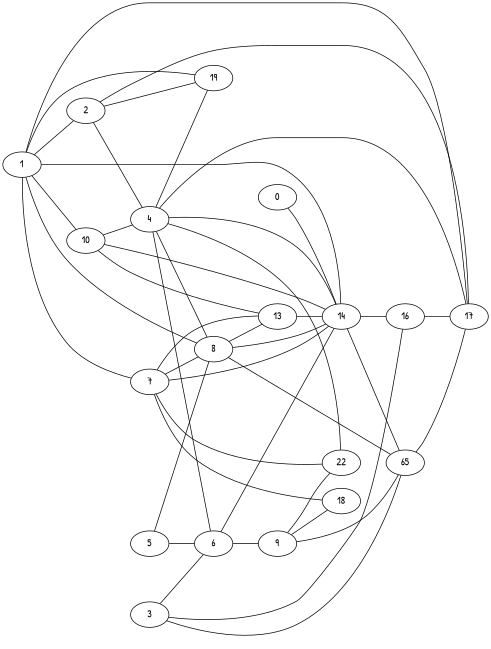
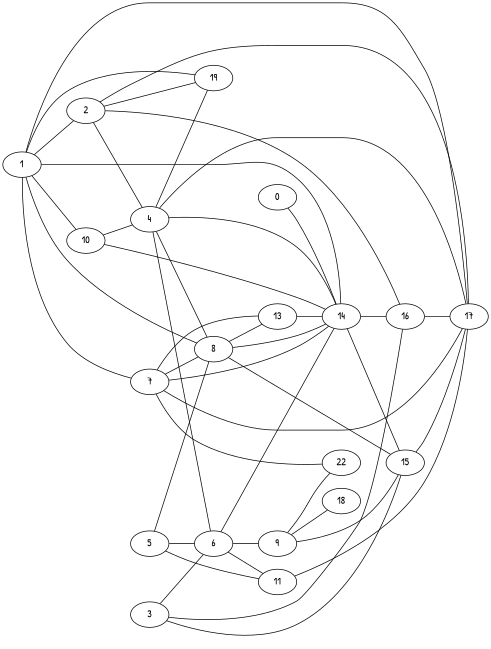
  graph {
    fontname="Patrick Hand"
    rankdir=LR
    node [fontname="Patrick Hand"]
    edge [fontname="Patrick Hand"]
    0
    14
    16
-   15 [label=65]
+   15
    17
    1
    2
    7
    8
    10
    19
    4
    n13 [label=22]
    13
    6
+   11
    9
    3
    18
    5
    0 -- 14
    14 -- 16
    14 -- 15
    16 -- 17
    15 -- 17
    1 -- 14
    1 -- 17
    1 -- 2
    1 -- 7
    1 -- 8
    1 -- 10
    1 -- 19
+   2 -- 16
    2 -- 17
    2 -- 19
    2 -- 4
    7 -- 14
-   7 -- 18
+   7 -- 17
    7 -- 8
    7 -- n13
    7 -- 13
    8 -- 14
    8 -- 15
    8 -- 13
    10 -- 14
    10 -- 4
-   10 -- 13
    4 -- 14
    4 -- 17
    4 -- 8
    4 -- 19
-   4 -- n13
    4 -- 6
    13 -- 14
    6 -- 14
+   6 -- 11
    6 -- 9
+   11 -- 17
    9 -- 15
    9 -- n13
    9 -- 18
    3 -- 16
    3 -- 15
    3 -- 6
    5 -- 8
    5 -- 6
+   5 -- 11
  }
